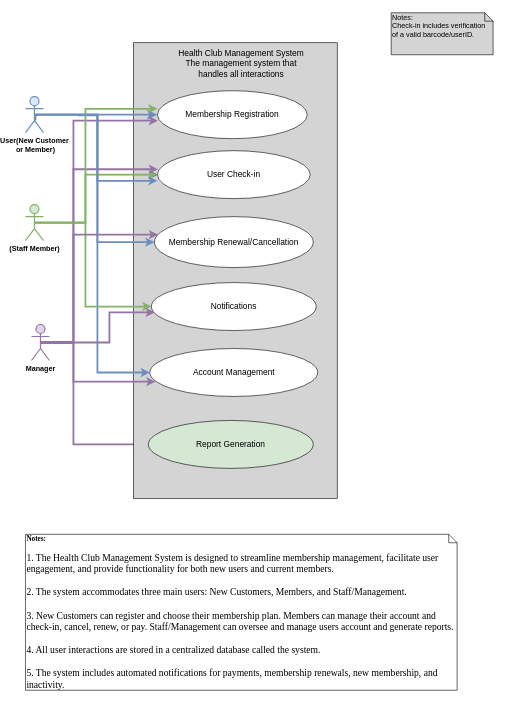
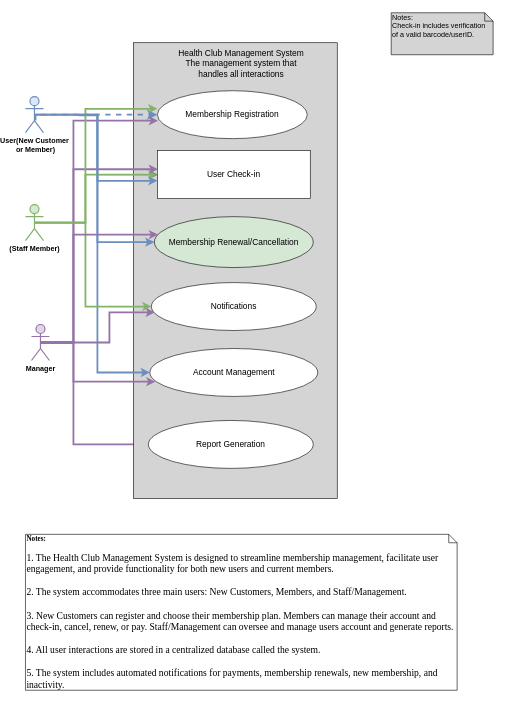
  <mxCell id="0" />
  <mxCell id="1" parent="0" />
  <mxCell id="2" style="edgeStyle=orthogonalEdgeStyle;rounded=0;orthogonalLoop=1;jettySize=auto;html=1;exitX=0.5;exitY=0.5;exitDx=0;exitDy=0;exitPerimeter=0;entryX=0;entryY=0.5;entryDx=0;entryDy=0;fillColor=#e1d5e7;strokeColor=#9673a6;strokeWidth=3;" edge="1" parent="1" source="3" target="20"><mxGeometry relative="1" as="geometry"><Array as="points"><mxPoint x="100" y="570" /><mxPoint x="100" y="740" /></Array></mxGeometry></mxCell>
  <mxCell id="3" value="&lt;b&gt;Manager&lt;/b&gt;" style="shape=umlActor;verticalLabelPosition=bottom;labelBackgroundColor=#ffffff;verticalAlign=top;html=1;fillColor=#e1d5e7;strokeColor=#9673a6;strokeWidth=2;" vertex="1" parent="1"><mxGeometry x="30" y="540" width="30" height="60" as="geometry" /></mxCell>
  <mxCell id="4" value="" style="rounded=0;whiteSpace=wrap;html=1;fillColor=#D4D4D4;" vertex="1" parent="1"><mxGeometry x="200" y="70" width="340" height="760" as="geometry" /></mxCell>
  <mxCell id="5" value="&lt;font style=&quot;font-size: 14px;&quot;&gt;Membership Registration&lt;/font&gt;" style="ellipse;whiteSpace=wrap;html=1;" vertex="1" parent="1"><mxGeometry x="240" y="150" width="250" height="80" as="geometry" /></mxCell>
- <mxCell id="6" value="&lt;font style=&quot;font-size: 14px;&quot;&gt;Membership Renewal/Cancellation&lt;/font&gt;" style="ellipse;whiteSpace=wrap;html=1;" vertex="1" parent="1"><mxGeometry x="235" y="360" width="265" height="85" as="geometry" /></mxCell>
+ <mxCell id="6" value="&lt;font style=&quot;font-size: 14px;&quot;&gt;Membership Renewal/Cancellation&lt;/font&gt;" style="ellipse;whiteSpace=wrap;html=1;fillColor=#d5e8d4;" vertex="1" parent="1"><mxGeometry x="235" y="360" width="265" height="85" as="geometry" /></mxCell>
  <mxCell id="7" value="&lt;b&gt;&lt;font face=&quot;Verdana&quot;&gt;Notes:&lt;/font&gt;&lt;/b&gt;&lt;div&gt;&lt;font style=&quot;font-size: 11px;&quot; face=&quot;PMM96DK0hp6uboRltSxZ&quot;&gt;&lt;br&gt;&lt;/font&gt;&lt;/div&gt;&lt;div&gt;&lt;font size=&quot;3&quot; face=&quot;PMM96DK0hp6uboRltSxZ&quot;&gt;1. The Health Club Management System is designed to streamline membership management, facilitate user engagement, and provide functionality for both new users and current members.&lt;/font&gt;&lt;/div&gt;&lt;div&gt;&lt;font size=&quot;3&quot; face=&quot;PMM96DK0hp6uboRltSxZ&quot;&gt;&lt;br&gt;&lt;/font&gt;&lt;/div&gt;&lt;div&gt;&lt;font size=&quot;3&quot; face=&quot;PMM96DK0hp6uboRltSxZ&quot;&gt;2. The system accommodates three main users: New Customers, Members, and Staff/Management.&lt;/font&gt;&lt;/div&gt;&lt;div&gt;&lt;font size=&quot;3&quot; face=&quot;PMM96DK0hp6uboRltSxZ&quot;&gt;&lt;br&gt;&lt;/font&gt;&lt;/div&gt;&lt;div&gt;&lt;font size=&quot;3&quot; face=&quot;PMM96DK0hp6uboRltSxZ&quot;&gt;3. New Customers can register and choose their membership plan. Members can manage their account and check-in, cancel, renew, or pay. Staff/Management can oversee and manage users account and generate reports.&lt;/font&gt;&lt;/div&gt;&lt;div&gt;&lt;font size=&quot;3&quot; face=&quot;PMM96DK0hp6uboRltSxZ&quot;&gt;&lt;br&gt;&lt;/font&gt;&lt;/div&gt;&lt;div&gt;&lt;font size=&quot;3&quot; face=&quot;PMM96DK0hp6uboRltSxZ&quot;&gt;4. All user interactions are stored in a centralized database called the system.&lt;/font&gt;&lt;/div&gt;&lt;div&gt;&lt;font size=&quot;3&quot; face=&quot;PMM96DK0hp6uboRltSxZ&quot;&gt;&lt;br&gt;&lt;/font&gt;&lt;/div&gt;&lt;div&gt;&lt;font size=&quot;3&quot; face=&quot;PMM96DK0hp6uboRltSxZ&quot;&gt;5. The system includes automated notifications for payments, membership renewals, new membership, and inactivity.&lt;/font&gt;&lt;/div&gt;&lt;div&gt;&lt;font size=&quot;3&quot; face=&quot;PMM96DK0hp6uboRltSxZ&quot;&gt;&lt;br&gt;&lt;/font&gt;&lt;/div&gt;&lt;div&gt;&lt;br&gt;&lt;/div&gt;" style="shape=note;whiteSpace=wrap;html=1;size=14;verticalAlign=top;align=left;spacingTop=-6;fillColor=#FFFFFF;" vertex="1" parent="1"><mxGeometry x="20" y="890" width="720" height="260" as="geometry" /></mxCell>
  <mxCell id="8" value="Notes:&lt;div&gt;Check-in includes verification of a valid barcode/userID.&amp;nbsp;&lt;/div&gt;" style="shape=note;whiteSpace=wrap;html=1;size=14;verticalAlign=top;align=left;spacingTop=-6;fillColor=#D4D4D4;" vertex="1" parent="1"><mxGeometry x="630" y="20" width="170" height="70" as="geometry" /></mxCell>
  <mxCell id="9" style="edgeStyle=orthogonalEdgeStyle;rounded=0;orthogonalLoop=1;jettySize=auto;html=1;exitX=0.5;exitY=0.5;exitDx=0;exitDy=0;exitPerimeter=0;entryX=0;entryY=0.5;entryDx=0;entryDy=0;" edge="1" parent="1" source="12" target="17"><mxGeometry relative="1" as="geometry"><Array as="points"><mxPoint x="140" y="190" /><mxPoint x="140" y="290" /></Array></mxGeometry></mxCell>
  <mxCell id="10" style="edgeStyle=orthogonalEdgeStyle;rounded=0;orthogonalLoop=1;jettySize=auto;html=1;entryX=0;entryY=0.5;entryDx=0;entryDy=0;fillColor=#dae8fc;strokeColor=#6c8ebf;strokeWidth=3;" edge="1" parent="1" target="6"><mxGeometry relative="1" as="geometry"><mxPoint x="110" y="190" as="sourcePoint" /><Array as="points"><mxPoint x="110" y="191" /><mxPoint x="140" y="191" /><mxPoint x="140" y="403" /></Array></mxGeometry></mxCell>
  <mxCell id="11" style="edgeStyle=orthogonalEdgeStyle;rounded=0;orthogonalLoop=1;jettySize=auto;html=1;entryX=0;entryY=0.5;entryDx=0;entryDy=0;fillColor=#dae8fc;strokeColor=#6c8ebf;strokeWidth=3;" edge="1" parent="1" target="18"><mxGeometry relative="1" as="geometry"><mxPoint x="35" y="190" as="sourcePoint" /><Array as="points"><mxPoint x="140" y="190" /><mxPoint x="140" y="620" /></Array></mxGeometry></mxCell>
  <mxCell id="12" value="&lt;b&gt;User(New Customer&lt;/b&gt;&lt;div&gt;&lt;b&gt;&amp;nbsp;or Member)&lt;/b&gt;&lt;/div&gt;" style="shape=umlActor;verticalLabelPosition=bottom;verticalAlign=top;html=1;fillColor=#dae8fc;strokeColor=#6c8ebf;strokeWidth=2;" vertex="1" parent="1"><mxGeometry x="20" y="160" width="30" height="60" as="geometry" /></mxCell>
  <mxCell id="13" style="edgeStyle=orthogonalEdgeStyle;rounded=0;orthogonalLoop=1;jettySize=auto;html=1;exitX=0.5;exitY=0.5;exitDx=0;exitDy=0;exitPerimeter=0;entryX=0;entryY=0.5;entryDx=0;entryDy=0;fillColor=#d5e8d4;strokeColor=#82b366;strokeWidth=3;" edge="1" parent="1" source="15" target="17"><mxGeometry relative="1" as="geometry"><Array as="points"><mxPoint x="120" y="370" /><mxPoint x="120" y="290" /></Array></mxGeometry></mxCell>
  <mxCell id="14" style="edgeStyle=orthogonalEdgeStyle;rounded=0;orthogonalLoop=1;jettySize=auto;html=1;exitX=0.5;exitY=0.5;exitDx=0;exitDy=0;exitPerimeter=0;fillColor=#d5e8d4;strokeColor=#82b366;strokeWidth=3;entryX=0;entryY=0.5;entryDx=0;entryDy=0;" edge="1" parent="1" source="15" target="19"><mxGeometry relative="1" as="geometry"><Array as="points"><mxPoint x="120" y="370" /><mxPoint x="120" y="510" /></Array></mxGeometry></mxCell>
  <mxCell id="15" value="&lt;b&gt;(Staff Member)&lt;/b&gt;" style="shape=umlActor;verticalLabelPosition=bottom;verticalAlign=top;html=1;fillColor=#d5e8d4;strokeColor=#82b366;strokeWidth=2;perimeterSpacing=0;" vertex="1" parent="1"><mxGeometry x="20" y="340" width="30" height="60" as="geometry" /></mxCell>
  <mxCell id="16" value="&lt;font style=&quot;font-size: 14px;&quot;&gt;Health Club Management System&lt;br&gt;The management system that handles all interactions&lt;/font&gt;" style="text;html=1;align=center;verticalAlign=middle;whiteSpace=wrap;rounded=0;" vertex="1" parent="1"><mxGeometry x="260" y="90" width="240" height="30" as="geometry" /></mxCell>
- <mxCell id="17" value="&lt;font style=&quot;font-size: 14px;&quot;&gt;User Check-in&lt;/font&gt;" style="ellipse;whiteSpace=wrap;html=1;" vertex="1" parent="1"><mxGeometry x="240" y="250" width="255" height="80" as="geometry" /></mxCell>
+ <mxCell id="17" value="&lt;font style=&quot;font-size: 14px;&quot;&gt;User Check-in&lt;/font&gt;" style="whiteSpace=wrap;html=1;rounded=0;" vertex="1" parent="1"><mxGeometry x="240" y="250" width="255" height="80" as="geometry" /></mxCell>
  <mxCell id="18" value="&lt;font style=&quot;font-size: 14px;&quot;&gt;Account Management&lt;/font&gt;" style="ellipse;whiteSpace=wrap;html=1;" vertex="1" parent="1"><mxGeometry x="227.5" y="580" width="280" height="80" as="geometry" /></mxCell>
  <mxCell id="19" value="&lt;font style=&quot;font-size: 14px;&quot;&gt;Notifications&lt;/font&gt;" style="ellipse;whiteSpace=wrap;html=1;" vertex="1" parent="1"><mxGeometry x="230" y="470" width="275" height="80" as="geometry" /></mxCell>
- <mxCell id="20" value="&lt;font style=&quot;font-size: 14px;&quot;&gt;Report Generation&lt;/font&gt;" style="ellipse;whiteSpace=wrap;html=1;fillColor=#d5e8d4;" vertex="1" parent="1"><mxGeometry x="225" y="700" width="275" height="80" as="geometry" /></mxCell>
- <mxCell id="21" value="" style="edgeStyle=elbowEdgeStyle;elbow=vertical;endArrow=classic;html=1;curved=0;rounded=0;endSize=8;startSize=8;exitX=0.556;exitY=0.661;exitDx=0;exitDy=0;exitPerimeter=0;fillColor=#dae8fc;strokeColor=#6c8ebf;strokeWidth=3;" edge="1" parent="1" source="12" target="5"><mxGeometry width="50" height="50" relative="1" as="geometry"><mxPoint x="100" y="190" as="sourcePoint" /><mxPoint x="150" y="140" as="targetPoint" /><Array as="points"><mxPoint x="160" y="190" /></Array></mxGeometry></mxCell>
+ <mxCell id="20" value="&lt;font style=&quot;font-size: 14px;&quot;&gt;Report Generation&lt;/font&gt;" style="ellipse;whiteSpace=wrap;html=1;" vertex="1" parent="1"><mxGeometry x="225" y="700" width="275" height="80" as="geometry" /></mxCell>
+ <mxCell id="21" value="" style="edgeStyle=elbowEdgeStyle;elbow=vertical;endArrow=classic;html=1;curved=0;rounded=0;endSize=8;startSize=8;exitX=0.556;exitY=0.661;exitDx=0;exitDy=0;exitPerimeter=0;fillColor=#dae8fc;strokeColor=#6c8ebf;strokeWidth=3;dashed=1;" edge="1" parent="1" source="12" target="5"><mxGeometry width="50" height="50" relative="1" as="geometry"><mxPoint x="100" y="190" as="sourcePoint" /><mxPoint x="150" y="140" as="targetPoint" /><Array as="points"><mxPoint x="160" y="190" /></Array></mxGeometry></mxCell>
  <mxCell id="22" style="edgeStyle=orthogonalEdgeStyle;rounded=0;orthogonalLoop=1;jettySize=auto;html=1;exitX=0.5;exitY=0.5;exitDx=0;exitDy=0;exitPerimeter=0;entryX=0.033;entryY=0.691;entryDx=0;entryDy=0;entryPerimeter=0;fillColor=#e1d5e7;strokeColor=#9673a6;strokeWidth=3;" edge="1" parent="1" source="3" target="18"><mxGeometry relative="1" as="geometry"><Array as="points"><mxPoint x="100" y="570" /><mxPoint x="100" y="635" /></Array></mxGeometry></mxCell>
  <mxCell id="23" style="edgeStyle=orthogonalEdgeStyle;rounded=0;orthogonalLoop=1;jettySize=auto;html=1;exitX=0.5;exitY=0.5;exitDx=0;exitDy=0;exitPerimeter=0;entryX=0.021;entryY=0.621;entryDx=0;entryDy=0;entryPerimeter=0;fillColor=#e1d5e7;strokeColor=#9673a6;strokeWidth=3;" edge="1" parent="1" source="3" target="19"><mxGeometry relative="1" as="geometry"><Array as="points"><mxPoint x="160" y="570" /><mxPoint x="160" y="520" /></Array></mxGeometry></mxCell>
  <mxCell id="24" style="edgeStyle=orthogonalEdgeStyle;rounded=0;orthogonalLoop=1;jettySize=auto;html=1;entryX=0.023;entryY=0.353;entryDx=0;entryDy=0;entryPerimeter=0;fillColor=#e1d5e7;strokeColor=#9673a6;strokeWidth=3;" edge="1" parent="1" target="6"><mxGeometry relative="1" as="geometry"><mxPoint x="65" y="570" as="sourcePoint" /><mxPoint x="230" y="399.84" as="targetPoint" /><Array as="points"><mxPoint x="100" y="570" /><mxPoint x="100" y="390" /></Array></mxGeometry></mxCell>
  <mxCell id="25" style="edgeStyle=orthogonalEdgeStyle;rounded=0;orthogonalLoop=1;jettySize=auto;html=1;exitX=0.5;exitY=0.5;exitDx=0;exitDy=0;exitPerimeter=0;entryX=0.004;entryY=0.388;entryDx=0;entryDy=0;entryPerimeter=0;fillColor=#e1d5e7;strokeColor=#9673a6;strokeWidth=3;" edge="1" parent="1" source="3" target="17"><mxGeometry relative="1" as="geometry"><Array as="points"><mxPoint x="100" y="570" /><mxPoint x="100" y="281" /></Array></mxGeometry></mxCell>
  <mxCell id="26" style="edgeStyle=orthogonalEdgeStyle;rounded=0;orthogonalLoop=1;jettySize=auto;html=1;exitX=0.5;exitY=0.5;exitDx=0;exitDy=0;exitPerimeter=0;entryX=0.004;entryY=0.625;entryDx=0;entryDy=0;entryPerimeter=0;fillColor=#e1d5e7;strokeColor=#9673a6;strokeWidth=3;" edge="1" parent="1" source="3" target="5"><mxGeometry relative="1" as="geometry"><Array as="points"><mxPoint x="100" y="570" /><mxPoint x="100" y="200" /></Array></mxGeometry></mxCell>
  <mxCell id="27" style="edgeStyle=orthogonalEdgeStyle;rounded=0;orthogonalLoop=1;jettySize=auto;html=1;exitX=0.5;exitY=0.5;exitDx=0;exitDy=0;exitPerimeter=0;entryX=0.118;entryY=0.145;entryDx=0;entryDy=0;entryPerimeter=0;fillColor=#d5e8d4;strokeColor=#82b366;strokeWidth=3;" edge="1" parent="1" source="15" target="4"><mxGeometry relative="1" as="geometry"><Array as="points"><mxPoint x="120" y="370" /><mxPoint x="120" y="180" /></Array></mxGeometry></mxCell>
  <mxCell id="28" style="edgeStyle=orthogonalEdgeStyle;rounded=0;orthogonalLoop=1;jettySize=auto;html=1;exitX=0.5;exitY=0.5;exitDx=0;exitDy=0;exitPerimeter=0;entryX=0.118;entryY=0.303;entryDx=0;entryDy=0;entryPerimeter=0;fillColor=#dae8fc;strokeColor=#6c8ebf;strokeWidth=3;" edge="1" parent="1" source="12" target="4"><mxGeometry relative="1" as="geometry"><Array as="points"><mxPoint x="140" y="190" /><mxPoint x="140" y="300" /></Array></mxGeometry></mxCell>
